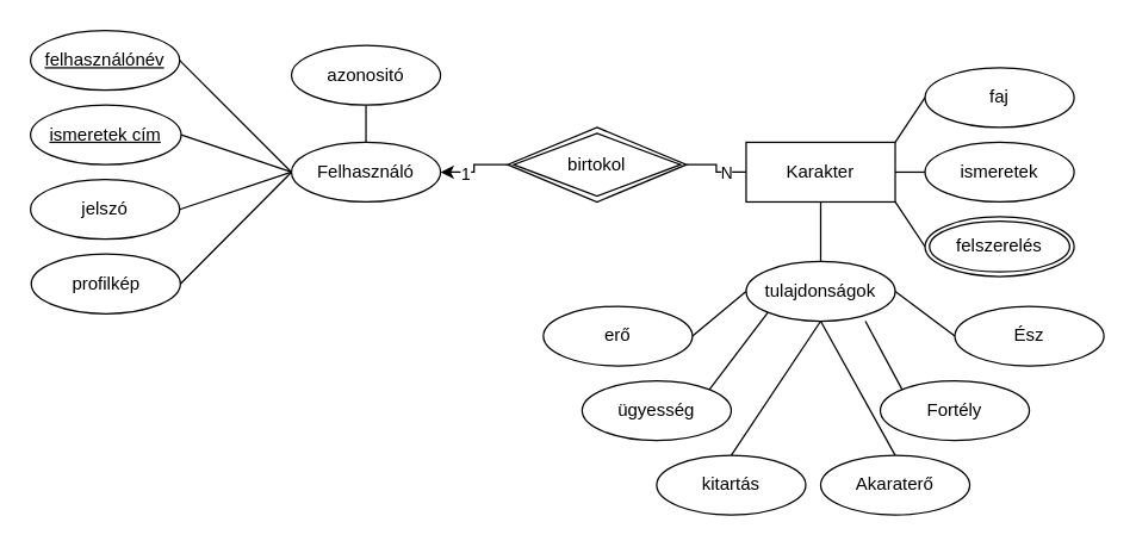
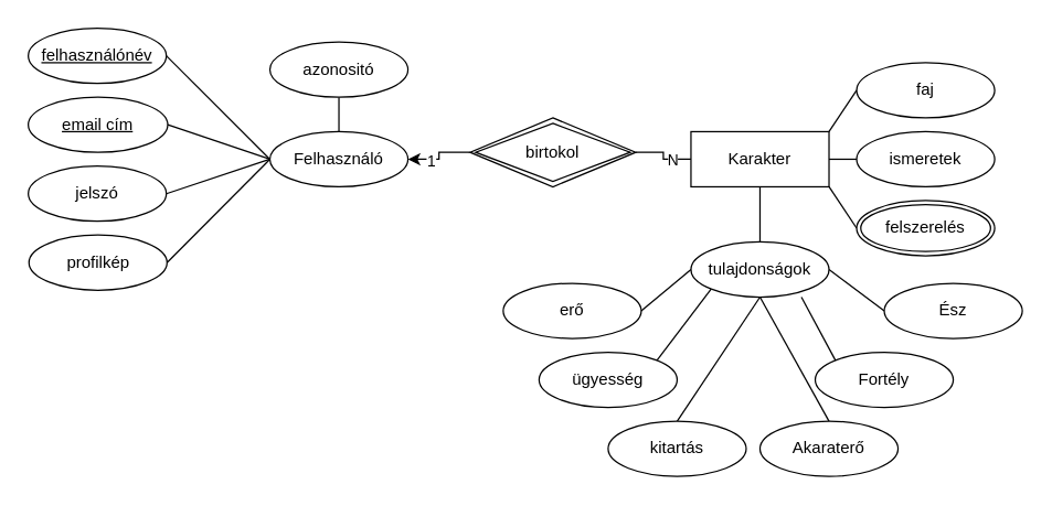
  <mxCell id="0" />
  <mxCell id="1" parent="0" />
  <mxCell id="2" style="rounded=0;orthogonalLoop=1;jettySize=auto;html=1;exitX=0;exitY=0.5;exitDx=0;exitDy=0;entryX=1;entryY=0.5;entryDx=0;entryDy=0;endArrow=none;endFill=0;" edge="1" parent="1" source="7" target="8"><mxGeometry relative="1" as="geometry" /></mxCell>
  <mxCell id="3" style="rounded=0;orthogonalLoop=1;jettySize=auto;html=1;exitX=0;exitY=0.5;exitDx=0;exitDy=0;entryX=1;entryY=0.5;entryDx=0;entryDy=0;endArrow=none;endFill=0;" edge="1" parent="1" source="7" target="9"><mxGeometry relative="1" as="geometry" /></mxCell>
  <mxCell id="4" style="rounded=0;orthogonalLoop=1;jettySize=auto;html=1;exitX=0;exitY=0.5;exitDx=0;exitDy=0;entryX=1;entryY=0.5;entryDx=0;entryDy=0;endArrow=none;endFill=0;" edge="1" parent="1" source="7" target="10"><mxGeometry relative="1" as="geometry" /></mxCell>
  <mxCell id="5" style="rounded=0;orthogonalLoop=1;jettySize=auto;html=1;exitX=0;exitY=0.5;exitDx=0;exitDy=0;entryX=1;entryY=0.5;entryDx=0;entryDy=0;endArrow=none;endFill=0;" edge="1" parent="1" source="7" target="11"><mxGeometry relative="1" as="geometry" /></mxCell>
  <mxCell id="6" style="edgeStyle=orthogonalEdgeStyle;rounded=0;orthogonalLoop=1;jettySize=auto;html=1;exitX=0.5;exitY=0;exitDx=0;exitDy=0;entryX=0.5;entryY=1;entryDx=0;entryDy=0;endArrow=none;endFill=0;" edge="1" parent="1" source="7" target="37"><mxGeometry relative="1" as="geometry" /></mxCell>
  <mxCell id="7" value="Felhasználó" style="ellipse;whiteSpace=wrap;html=1;align=center;" vertex="1" parent="1"><mxGeometry x="195" y="95" width="100" height="40" as="geometry" /></mxCell>
  <mxCell id="8" value="felhasználónév" style="ellipse;whiteSpace=wrap;html=1;align=center;fontStyle=4;" vertex="1" parent="1"><mxGeometry x="20" y="20" width="100" height="40" as="geometry" /></mxCell>
- <mxCell id="9" value="ismeretek cím" style="ellipse;whiteSpace=wrap;html=1;align=center;fontStyle=4;" vertex="1" parent="1"><mxGeometry x="20" y="70" width="101" height="40" as="geometry" /></mxCell>
+ <mxCell id="9" value="email cím" style="ellipse;whiteSpace=wrap;html=1;align=center;fontStyle=4;" vertex="1" parent="1"><mxGeometry x="20" y="70" width="101" height="40" as="geometry" /></mxCell>
  <mxCell id="10" value="jelszó" style="ellipse;whiteSpace=wrap;html=1;align=center;" vertex="1" parent="1"><mxGeometry x="20" y="120" width="100" height="40" as="geometry" /></mxCell>
  <mxCell id="11" value="profilkép" style="ellipse;whiteSpace=wrap;html=1;align=center;" vertex="1" parent="1"><mxGeometry x="20.5" y="170" width="100" height="40" as="geometry" /></mxCell>
  <mxCell id="12" style="edgeStyle=orthogonalEdgeStyle;rounded=0;orthogonalLoop=1;jettySize=auto;html=1;exitX=0;exitY=0.5;exitDx=0;exitDy=0;entryX=1;entryY=0.5;entryDx=0;entryDy=0;" edge="1" parent="1" source="38" target="7"><mxGeometry relative="1" as="geometry"><mxPoint x="340" y="115" as="sourcePoint" /></mxGeometry></mxCell>
  <mxCell id="13" value="1" style="edgeLabel;html=1;align=center;verticalAlign=middle;resizable=0;points=[];" vertex="1" connectable="0" parent="12"><mxGeometry x="0.347" y="1" relative="1" as="geometry"><mxPoint as="offset" /></mxGeometry></mxCell>
  <mxCell id="14" value="Karakter" style="whiteSpace=wrap;html=1;align=center;" vertex="1" parent="1"><mxGeometry x="500" y="95" width="100" height="40" as="geometry" /></mxCell>
  <mxCell id="15" value="" style="edgeStyle=orthogonalEdgeStyle;rounded=0;orthogonalLoop=1;jettySize=auto;html=1;exitX=0;exitY=0.5;exitDx=0;exitDy=0;entryX=1;entryY=0.5;entryDx=0;entryDy=0;endArrow=none;endFill=0;" edge="1" parent="1" source="14" target="38"><mxGeometry relative="1" as="geometry"><mxPoint x="600" y="115" as="sourcePoint" /><mxPoint x="460" y="115" as="targetPoint" /></mxGeometry></mxCell>
  <mxCell id="16" value="N" style="edgeLabel;html=1;align=center;verticalAlign=middle;resizable=0;points=[];" vertex="1" connectable="0" parent="15"><mxGeometry x="-0.356" relative="1" as="geometry"><mxPoint as="offset" /></mxGeometry></mxCell>
  <mxCell id="17" style="rounded=0;orthogonalLoop=1;jettySize=auto;html=1;exitX=0.5;exitY=0;exitDx=0;exitDy=0;entryX=0.5;entryY=1;entryDx=0;entryDy=0;endArrow=none;endFill=0;" edge="1" parent="1" source="18" target="14"><mxGeometry relative="1" as="geometry" /></mxCell>
  <mxCell id="18" value="tulajdonságok" style="ellipse;whiteSpace=wrap;html=1;align=center;" vertex="1" parent="1"><mxGeometry x="500" y="175" width="100" height="40" as="geometry" /></mxCell>
  <mxCell id="19" style="rounded=0;orthogonalLoop=1;jettySize=auto;html=1;exitX=0;exitY=0.5;exitDx=0;exitDy=0;entryX=1;entryY=0;entryDx=0;entryDy=0;endArrow=none;endFill=0;" edge="1" parent="1" source="20" target="14"><mxGeometry relative="1" as="geometry" /></mxCell>
  <mxCell id="20" value="faj" style="ellipse;whiteSpace=wrap;html=1;align=center;" vertex="1" parent="1"><mxGeometry x="620" y="45" width="100" height="40" as="geometry" /></mxCell>
  <mxCell id="21" style="rounded=0;orthogonalLoop=1;jettySize=auto;html=1;exitX=0;exitY=0.5;exitDx=0;exitDy=0;entryX=1;entryY=0.5;entryDx=0;entryDy=0;endArrow=none;endFill=0;" edge="1" parent="1" source="22" target="14"><mxGeometry relative="1" as="geometry" /></mxCell>
  <mxCell id="22" value="ismeretek" style="ellipse;whiteSpace=wrap;html=1;align=center;" vertex="1" parent="1"><mxGeometry x="620" y="95" width="100" height="40" as="geometry" /></mxCell>
  <mxCell id="23" style="rounded=0;orthogonalLoop=1;jettySize=auto;html=1;exitX=1;exitY=0.5;exitDx=0;exitDy=0;entryX=0;entryY=0.5;entryDx=0;entryDy=0;endArrow=none;endFill=0;" edge="1" parent="1" source="24" target="18"><mxGeometry relative="1" as="geometry" /></mxCell>
  <mxCell id="24" value="erő" style="ellipse;whiteSpace=wrap;html=1;align=center;" vertex="1" parent="1"><mxGeometry x="364" y="205" width="100" height="40" as="geometry" /></mxCell>
  <mxCell id="25" style="rounded=0;orthogonalLoop=1;jettySize=auto;html=1;exitX=1;exitY=0;exitDx=0;exitDy=0;entryX=0;entryY=1;entryDx=0;entryDy=0;endArrow=none;endFill=0;" edge="1" parent="1" source="26" target="18"><mxGeometry relative="1" as="geometry" /></mxCell>
  <mxCell id="26" value="ügyesség" style="ellipse;whiteSpace=wrap;html=1;align=center;" vertex="1" parent="1"><mxGeometry x="390" y="255" width="100" height="40" as="geometry" /></mxCell>
  <mxCell id="27" style="rounded=0;orthogonalLoop=1;jettySize=auto;html=1;exitX=0.5;exitY=0;exitDx=0;exitDy=0;entryX=0.5;entryY=1;entryDx=0;entryDy=0;endArrow=none;endFill=0;" edge="1" parent="1" source="28" target="18"><mxGeometry relative="1" as="geometry" /></mxCell>
  <mxCell id="28" value="kitartás" style="ellipse;whiteSpace=wrap;html=1;align=center;" vertex="1" parent="1"><mxGeometry x="440" y="305" width="100" height="40" as="geometry" /></mxCell>
  <mxCell id="29" value="Fortély" style="ellipse;whiteSpace=wrap;html=1;align=center;" vertex="1" parent="1"><mxGeometry x="590" y="255" width="100" height="40" as="geometry" /></mxCell>
  <mxCell id="30" style="rounded=0;orthogonalLoop=1;jettySize=auto;html=1;exitX=0;exitY=0.5;exitDx=0;exitDy=0;entryX=1;entryY=0.5;entryDx=0;entryDy=0;endArrow=none;endFill=0;" edge="1" parent="1" source="31" target="18"><mxGeometry relative="1" as="geometry" /></mxCell>
  <mxCell id="31" value="Ész" style="ellipse;whiteSpace=wrap;html=1;align=center;" vertex="1" parent="1"><mxGeometry x="640" y="205" width="100" height="40" as="geometry" /></mxCell>
  <mxCell id="32" style="rounded=0;orthogonalLoop=1;jettySize=auto;html=1;exitX=0.5;exitY=0;exitDx=0;exitDy=0;entryX=0.5;entryY=1;entryDx=0;entryDy=0;endArrow=none;endFill=0;" edge="1" parent="1" source="33" target="18"><mxGeometry relative="1" as="geometry" /></mxCell>
  <mxCell id="33" value="Akaraterő" style="ellipse;whiteSpace=wrap;html=1;align=center;" vertex="1" parent="1"><mxGeometry x="550" y="305" width="100" height="40" as="geometry" /></mxCell>
  <mxCell id="34" style="rounded=0;orthogonalLoop=1;jettySize=auto;html=1;exitX=0;exitY=0;exitDx=0;exitDy=0;entryX=0.8;entryY=1;entryDx=0;entryDy=0;entryPerimeter=0;endArrow=none;endFill=0;" edge="1" parent="1" source="29" target="18"><mxGeometry relative="1" as="geometry" /></mxCell>
  <mxCell id="35" style="rounded=0;orthogonalLoop=1;jettySize=auto;html=1;exitX=0;exitY=0.5;exitDx=0;exitDy=0;entryX=1;entryY=1;entryDx=0;entryDy=0;endArrow=none;endFill=0;" edge="1" parent="1" source="36" target="14"><mxGeometry relative="1" as="geometry" /></mxCell>
  <mxCell id="36" value="felszerelés" style="ellipse;shape=doubleEllipse;margin=3;whiteSpace=wrap;html=1;align=center;" vertex="1" parent="1"><mxGeometry x="620" y="145" width="100" height="40" as="geometry" /></mxCell>
  <mxCell id="37" value="azonositó" style="ellipse;whiteSpace=wrap;html=1;align=center;" vertex="1" parent="1"><mxGeometry x="195" y="30" width="100" height="40" as="geometry" /></mxCell>
  <mxCell id="38" value="birtokol" style="shape=rhombus;double=1;perimeter=rhombusPerimeter;whiteSpace=wrap;html=1;align=center;" vertex="1" parent="1"><mxGeometry x="340" y="85" width="120" height="50" as="geometry" /></mxCell>
